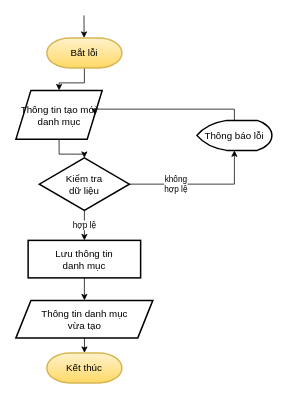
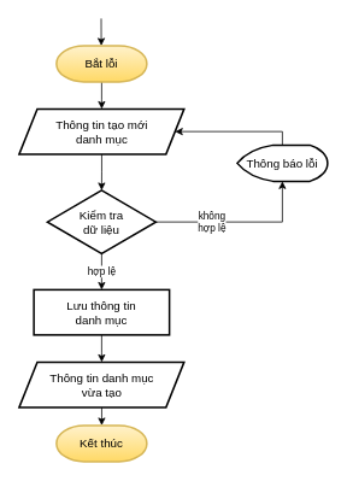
  <mxCell id="0" />
  <mxCell id="1" parent="0" />
  <mxCell id="2" style="edgeStyle=orthogonalEdgeStyle;rounded=0;orthogonalLoop=1;jettySize=auto;html=1;" edge="1" parent="1" source="3" target="5"><mxGeometry relative="1" as="geometry" /></mxCell>
  <mxCell id="3" value="Bắt lỗi" style="strokeWidth=2;html=1;shape=mxgraph.flowchart.terminator;whiteSpace=wrap;labelBorderColor=none;fontSize=13;fontStyle=0;fillColor=#fff2cc;strokeColor=#d6b656;gradientColor=#ffd966;" vertex="1" parent="1"><mxGeometry x="62" y="50" width="100" height="40" as="geometry" /></mxCell>
  <mxCell id="4" style="edgeStyle=orthogonalEdgeStyle;rounded=0;orthogonalLoop=1;jettySize=auto;html=1;" edge="1" parent="1" source="5" target="8"><mxGeometry relative="1" as="geometry"><mxPoint x="112" y="200" as="targetPoint" /></mxGeometry></mxCell>
- <mxCell id="5" value="Thông tin tạo mới&lt;br&gt;danh mục" style="shape=parallelogram;perimeter=parallelogramPerimeter;whiteSpace=wrap;html=1;fixedSize=1;strokeWidth=2;labelBorderColor=none;fontSize=13;fontStyle=0" vertex="1" parent="1"><mxGeometry x="20.75" y="120" width="115" height="65" as="geometry" /></mxCell>
+ <mxCell id="5" value="Thông tin tạo mới&lt;br&gt;danh mục" style="shape=parallelogram;perimeter=parallelogramPerimeter;whiteSpace=wrap;html=1;fixedSize=1;strokeWidth=2;labelBorderColor=none;fontSize=13;fontStyle=0" vertex="1" parent="1"><mxGeometry x="20.75" y="120" width="182.5" height="50" as="geometry" /></mxCell>
  <mxCell id="6" value="hợp lệ" style="edgeStyle=orthogonalEdgeStyle;rounded=0;orthogonalLoop=1;jettySize=auto;html=1;" edge="1" parent="1" source="8" target="16"><mxGeometry relative="1" as="geometry" /></mxCell>
  <mxCell id="7" value="không&lt;br&gt;hợp lệ" style="edgeStyle=orthogonalEdgeStyle;rounded=0;orthogonalLoop=1;jettySize=auto;html=1;entryX=0.5;entryY=1;entryDx=0;entryDy=0;entryPerimeter=0;" edge="1" parent="1" source="8" target="10"><mxGeometry x="-0.333" relative="1" as="geometry"><mxPoint x="322" y="270" as="targetPoint" /><mxPoint as="offset" /></mxGeometry></mxCell>
  <mxCell id="8" value="Kiểm tra&lt;br&gt;dữ liệu" style="rhombus;whiteSpace=wrap;html=1;strokeWidth=2;labelBorderColor=none;fontSize=13;fontStyle=0" vertex="1" parent="1"><mxGeometry x="52" y="210" width="120" height="70" as="geometry" /></mxCell>
  <mxCell id="9" style="edgeStyle=orthogonalEdgeStyle;rounded=0;orthogonalLoop=1;jettySize=auto;html=1;entryX=1;entryY=0.5;entryDx=0;entryDy=0;exitX=0.5;exitY=0;exitDx=0;exitDy=0;exitPerimeter=0;" edge="1" parent="1" source="10" target="5"><mxGeometry relative="1" as="geometry"><Array as="points"><mxPoint x="312" y="145" /></Array></mxGeometry></mxCell>
  <mxCell id="10" value="Thông báo lỗi" style="strokeWidth=2;html=1;shape=mxgraph.flowchart.display;whiteSpace=wrap;labelBorderColor=none;fontSize=13;fontStyle=0" vertex="1" parent="1"><mxGeometry x="262" y="160" width="100" height="40" as="geometry" /></mxCell>
  <mxCell id="11" style="edgeStyle=orthogonalEdgeStyle;rounded=0;orthogonalLoop=1;jettySize=auto;html=1;" edge="1" parent="1" source="12" target="13"><mxGeometry relative="1" as="geometry" /></mxCell>
  <mxCell id="12" value="Thông tin danh mục&lt;br&gt;vừa tạo" style="shape=parallelogram;perimeter=parallelogramPerimeter;whiteSpace=wrap;html=1;fixedSize=1;strokeWidth=2;labelBorderColor=none;fontSize=13;fontStyle=0" vertex="1" parent="1"><mxGeometry x="20.75" y="400" width="182.5" height="50" as="geometry" /></mxCell>
  <mxCell id="13" value="Kết thúc" style="strokeWidth=2;html=1;shape=mxgraph.flowchart.terminator;whiteSpace=wrap;labelBorderColor=none;fontSize=13;fontStyle=0;fillColor=#fff2cc;strokeColor=#d6b656;gradientColor=#ffd966;" vertex="1" parent="1"><mxGeometry x="62" y="470" width="100" height="40" as="geometry" /></mxCell>
  <mxCell id="14" style="edgeStyle=orthogonalEdgeStyle;rounded=0;orthogonalLoop=1;jettySize=auto;html=1;" edge="1" parent="1"><mxGeometry relative="1" as="geometry"><mxPoint x="111.5" y="20" as="sourcePoint" /><mxPoint x="111.6" y="50" as="targetPoint" /></mxGeometry></mxCell>
  <mxCell id="15" style="edgeStyle=orthogonalEdgeStyle;rounded=0;orthogonalLoop=1;jettySize=auto;html=1;" edge="1" parent="1" source="16" target="12"><mxGeometry relative="1" as="geometry" /></mxCell>
  <mxCell id="16" value="Lưu thông tin&lt;br&gt;danh mục" style="whiteSpace=wrap;html=1;strokeWidth=2;labelBorderColor=none;fontSize=13;fontStyle=0" vertex="1" parent="1"><mxGeometry x="37" y="320" width="150" height="50" as="geometry" /></mxCell>
